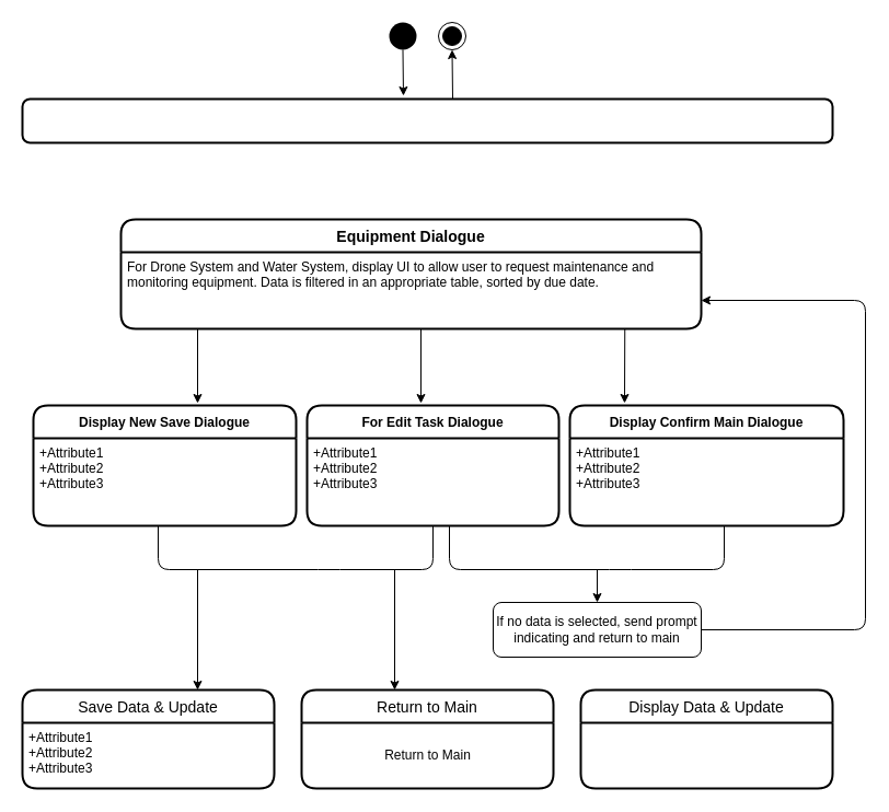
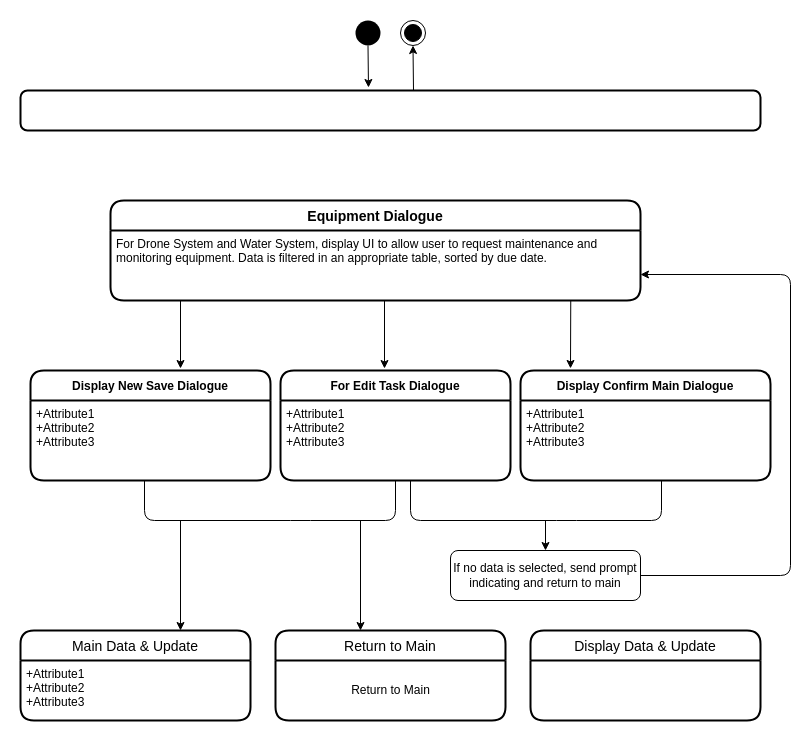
  <mxCell id="0" />
  <mxCell id="1" parent="0" />
  <mxCell id="2" value="" style="rounded=1;whiteSpace=wrap;html=1;absoluteArcSize=1;arcSize=14;strokeWidth=2;" vertex="1" parent="1"><mxGeometry x="20" y="90" width="740" height="40" as="geometry" /></mxCell>
  <mxCell id="3" value="" style="ellipse;fillColor=#000000;strokeColor=none;" vertex="1" parent="1"><mxGeometry x="355" y="20" width="25" height="25" as="geometry" /></mxCell>
  <mxCell id="4" value="" style="endArrow=classic;html=1;exitX=0.5;exitY=1;exitDx=0;exitDy=0;" edge="1" parent="1" source="3"><mxGeometry width="50" height="50" relative="1" as="geometry"><mxPoint x="360" y="230" as="sourcePoint" /><mxPoint x="368" y="87" as="targetPoint" /></mxGeometry></mxCell>
  <mxCell id="5" value="" style="ellipse;html=1;shape=endState;fillColor=#000000;strokeColor=#000000;" vertex="1" parent="1"><mxGeometry x="400" y="20" width="25" height="25" as="geometry" /></mxCell>
  <mxCell id="6" value="" style="endArrow=classic;html=1;entryX=0.5;entryY=1;entryDx=0;entryDy=0;" edge="1" parent="1" target="5"><mxGeometry width="50" height="50" relative="1" as="geometry"><mxPoint x="413" y="90" as="sourcePoint" /><mxPoint x="460" y="40" as="targetPoint" /></mxGeometry></mxCell>
  <mxCell id="7" value="Equipment Dialogue" style="swimlane;childLayout=stackLayout;horizontal=1;startSize=30;horizontalStack=0;rounded=1;fontSize=14;fontStyle=1;strokeWidth=2;resizeParent=0;resizeLast=1;shadow=0;dashed=0;align=center;" vertex="1" parent="1"><mxGeometry x="110" y="200" width="530" height="100" as="geometry" /></mxCell>
  <mxCell id="8" value="For Drone System and Water System, display UI to allow user to request maintenance and&#10;monitoring equipment. Data is filtered in an appropriate table, sorted by due date." style="align=left;strokeColor=none;fillColor=none;spacingLeft=4;fontSize=12;verticalAlign=top;resizable=0;rotatable=0;part=1;" vertex="1" parent="7"><mxGeometry y="30" width="530" height="70" as="geometry" /></mxCell>
  <mxCell id="9" value="" style="endArrow=classic;html=1;exitX=0.142;exitY=1.029;exitDx=0;exitDy=0;exitPerimeter=0;" edge="1" parent="1"><mxGeometry width="50" height="50" relative="1" as="geometry"><mxPoint x="570.26" y="300" as="sourcePoint" /><mxPoint x="570" y="367.97" as="targetPoint" /></mxGeometry></mxCell>
  <mxCell id="10" value="" style="endArrow=classic;html=1;" edge="1" parent="1"><mxGeometry width="50" height="50" relative="1" as="geometry"><mxPoint x="384" y="300" as="sourcePoint" /><mxPoint x="384" y="368" as="targetPoint" /></mxGeometry></mxCell>
  <mxCell id="11" value="" style="endArrow=classic;html=1;" edge="1" parent="1"><mxGeometry width="50" height="50" relative="1" as="geometry"><mxPoint x="180" y="300" as="sourcePoint" /><mxPoint x="180" y="368" as="targetPoint" /></mxGeometry></mxCell>
  <mxCell id="12" value="Display New Save Dialogue" style="swimlane;childLayout=stackLayout;horizontal=1;startSize=30;horizontalStack=0;rounded=1;fontSize=12;fontStyle=1;strokeWidth=2;resizeParent=0;resizeLast=1;shadow=0;dashed=0;align=center;" vertex="1" parent="1"><mxGeometry x="30" y="370" width="240" height="110" as="geometry" /></mxCell>
  <mxCell id="13" value="+Attribute1&#10;+Attribute2&#10;+Attribute3" style="align=left;strokeColor=none;fillColor=none;spacingLeft=4;fontSize=12;verticalAlign=top;resizable=0;rotatable=0;part=1;" vertex="1" parent="12"><mxGeometry y="30" width="240" height="80" as="geometry" /></mxCell>
  <mxCell id="14" value="For Edit Task Dialogue" style="swimlane;childLayout=stackLayout;horizontal=1;startSize=30;horizontalStack=0;rounded=1;fontSize=12;fontStyle=1;strokeWidth=2;resizeParent=0;resizeLast=1;shadow=0;dashed=0;align=center;" vertex="1" parent="1"><mxGeometry x="280" y="370" width="230" height="110" as="geometry" /></mxCell>
  <mxCell id="15" value="+Attribute1&#10;+Attribute2&#10;+Attribute3" style="align=left;strokeColor=none;fillColor=none;spacingLeft=4;fontSize=12;verticalAlign=top;resizable=0;rotatable=0;part=1;" vertex="1" parent="14"><mxGeometry y="30" width="230" height="80" as="geometry" /></mxCell>
  <mxCell id="16" value="Display Confirm Main Dialogue" style="swimlane;childLayout=stackLayout;horizontal=1;startSize=30;horizontalStack=0;rounded=1;fontSize=12;fontStyle=1;strokeWidth=2;resizeParent=0;resizeLast=1;shadow=0;dashed=0;align=center;" vertex="1" parent="1"><mxGeometry x="520" y="370" width="250" height="110" as="geometry" /></mxCell>
  <mxCell id="17" value="+Attribute1&#10;+Attribute2&#10;+Attribute3" style="align=left;strokeColor=none;fillColor=none;spacingLeft=4;fontSize=12;verticalAlign=top;resizable=0;rotatable=0;part=1;" vertex="1" parent="16"><mxGeometry y="30" width="250" height="80" as="geometry" /></mxCell>
- <mxCell id="18" value="Save Data &amp; Update" style="swimlane;childLayout=stackLayout;horizontal=1;startSize=30;horizontalStack=0;rounded=1;fontSize=14;fontStyle=0;strokeWidth=2;resizeParent=0;resizeLast=1;shadow=0;dashed=0;align=center;" vertex="1" parent="1"><mxGeometry x="20" y="630" width="230" height="90" as="geometry" /></mxCell>
+ <mxCell id="18" value="Main Data &amp; Update" style="swimlane;childLayout=stackLayout;horizontal=1;startSize=30;horizontalStack=0;rounded=1;fontSize=14;fontStyle=0;strokeWidth=2;resizeParent=0;resizeLast=1;shadow=0;dashed=0;align=center;" vertex="1" parent="1"><mxGeometry x="20" y="630" width="230" height="90" as="geometry" /></mxCell>
  <mxCell id="19" value="+Attribute1&#10;+Attribute2&#10;+Attribute3" style="align=left;strokeColor=none;fillColor=none;spacingLeft=4;fontSize=12;verticalAlign=top;resizable=0;rotatable=0;part=1;" vertex="1" parent="18"><mxGeometry y="30" width="230" height="60" as="geometry" /></mxCell>
  <mxCell id="20" value="Return to Main" style="swimlane;childLayout=stackLayout;horizontal=1;startSize=30;horizontalStack=0;rounded=1;fontSize=14;fontStyle=0;strokeWidth=2;resizeParent=0;resizeLast=1;shadow=0;dashed=0;align=center;" vertex="1" parent="1"><mxGeometry x="275" y="630" width="230" height="90" as="geometry" /></mxCell>
  <mxCell id="21" value="Return to Main" style="text;html=1;align=center;verticalAlign=middle;resizable=0;points=[];autosize=1;strokeColor=none;fillColor=none;fontSize=12;" vertex="1" parent="20"><mxGeometry y="30" width="230" height="60" as="geometry" /></mxCell>
  <mxCell id="22" value="Display Data &amp; Update" style="swimlane;childLayout=stackLayout;horizontal=1;startSize=30;horizontalStack=0;rounded=1;fontSize=14;fontStyle=0;strokeWidth=2;resizeParent=0;resizeLast=1;shadow=0;dashed=0;align=center;" vertex="1" parent="1"><mxGeometry x="530" y="630" width="230" height="90" as="geometry" /></mxCell>
  <mxCell id="23" value="         " style="align=center;strokeColor=none;fillColor=none;spacingLeft=4;fontSize=12;verticalAlign=top;resizable=0;rotatable=0;part=1;" vertex="1" parent="22"><mxGeometry y="30" width="230" height="60" as="geometry" /></mxCell>
  <mxCell id="24" value="" style="endArrow=none;html=1;fontSize=12;entryX=0.5;entryY=1;entryDx=0;entryDy=0;" edge="1" parent="1" target="15"><mxGeometry width="50" height="50" relative="1" as="geometry"><mxPoint x="144" y="480" as="sourcePoint" /><mxPoint x="410" y="530" as="targetPoint" /><Array as="points"><mxPoint x="144" y="520" /><mxPoint x="300" y="520" /><mxPoint x="395" y="520" /></Array></mxGeometry></mxCell>
  <mxCell id="25" value="" style="endArrow=none;html=1;fontSize=12;entryX=0.5;entryY=1;entryDx=0;entryDy=0;" edge="1" parent="1"><mxGeometry width="50" height="50" relative="1" as="geometry"><mxPoint x="410" y="480" as="sourcePoint" /><mxPoint x="661" y="480" as="targetPoint" /><Array as="points"><mxPoint x="410" y="520" /><mxPoint x="566" y="520" /><mxPoint x="661" y="520" /></Array></mxGeometry></mxCell>
  <mxCell id="26" value="" style="endArrow=classic;html=1;" edge="1" parent="1"><mxGeometry width="50" height="50" relative="1" as="geometry"><mxPoint x="180" y="520" as="sourcePoint" /><mxPoint x="180" y="630" as="targetPoint" /></mxGeometry></mxCell>
  <mxCell id="27" value="" style="endArrow=classic;html=1;" edge="1" parent="1"><mxGeometry width="50" height="50" relative="1" as="geometry"><mxPoint x="360" y="520" as="sourcePoint" /><mxPoint x="360" y="630" as="targetPoint" /></mxGeometry></mxCell>
  <mxCell id="28" value="If no data is selected, send prompt indicating and return to main" style="rounded=1;whiteSpace=wrap;html=1;fontSize=12;" vertex="1" parent="1"><mxGeometry x="450" y="550" width="190" height="50" as="geometry" /></mxCell>
  <mxCell id="29" value="" style="endArrow=classic;html=1;fontSize=12;entryX=0.5;entryY=0;entryDx=0;entryDy=0;" edge="1" parent="1" target="28"><mxGeometry width="50" height="50" relative="1" as="geometry"><mxPoint x="545" y="520" as="sourcePoint" /><mxPoint x="410" y="410" as="targetPoint" /></mxGeometry></mxCell>
  <mxCell id="30" value="" style="endArrow=classic;html=1;fontSize=12;exitX=1;exitY=0.5;exitDx=0;exitDy=0;" edge="1" parent="1" source="28"><mxGeometry width="50" height="50" relative="1" as="geometry"><mxPoint x="360" y="460" as="sourcePoint" /><mxPoint x="640" y="274" as="targetPoint" /><Array as="points"><mxPoint x="790" y="575" /><mxPoint x="790" y="274" /></Array></mxGeometry></mxCell>
